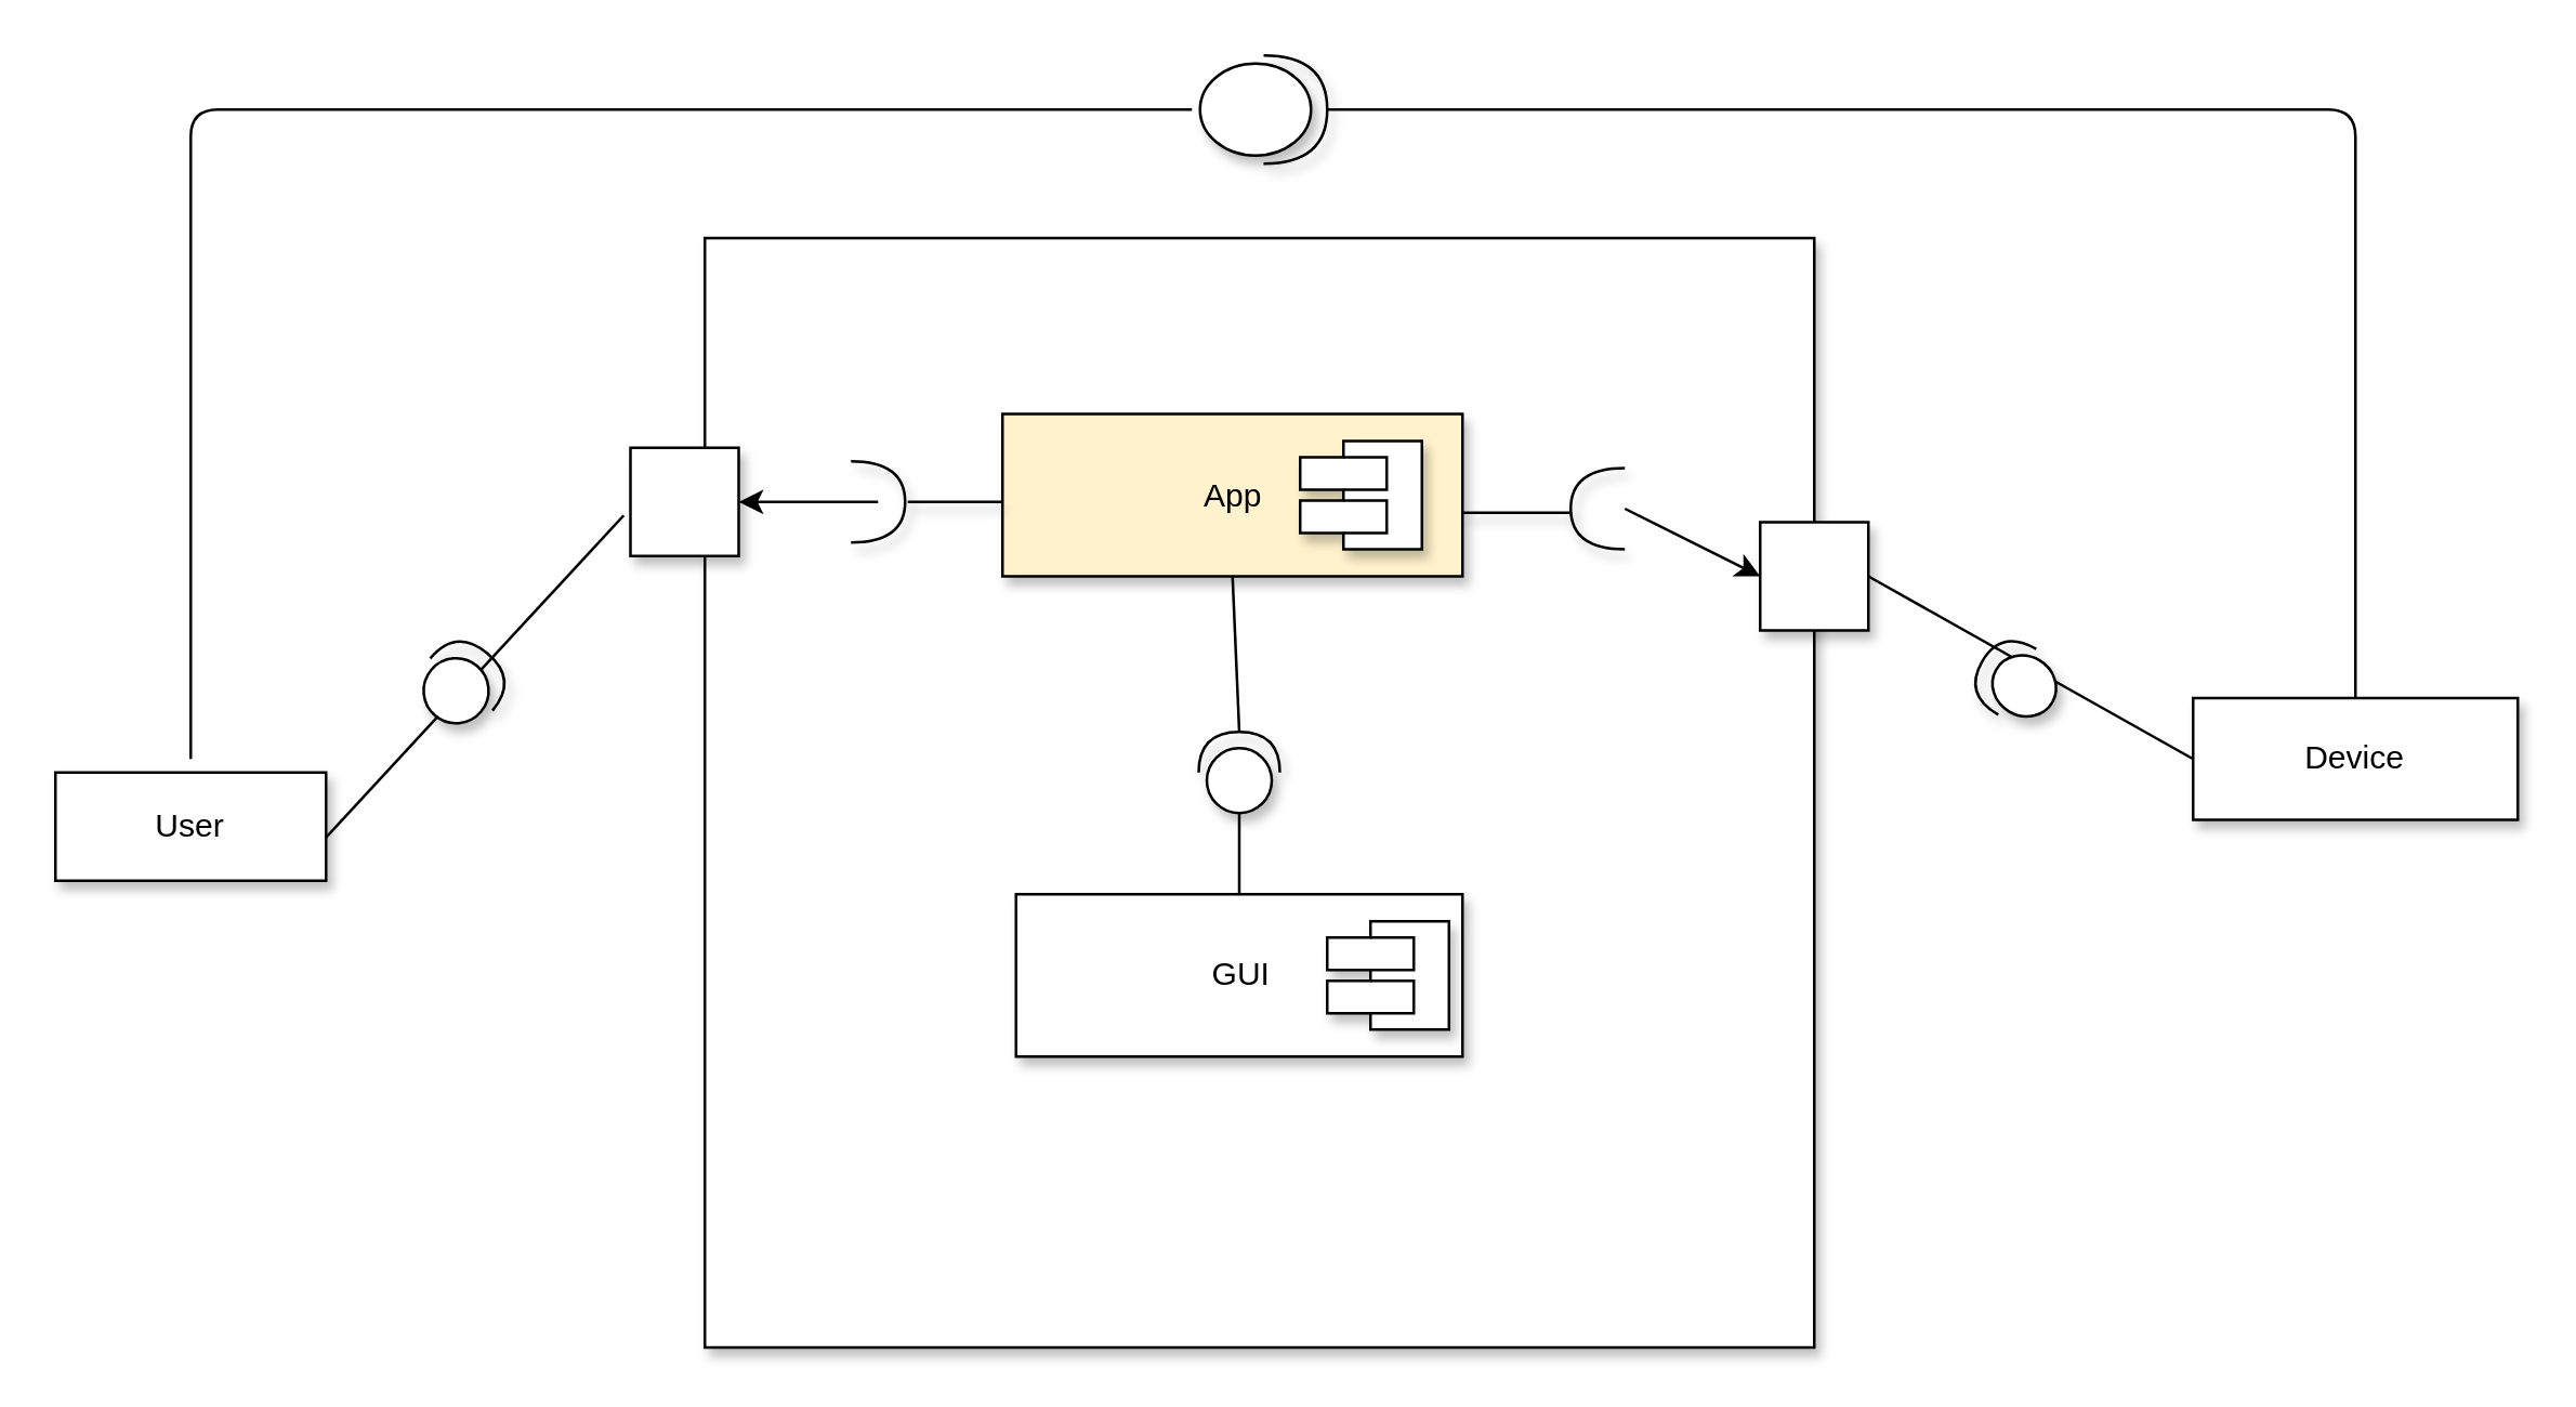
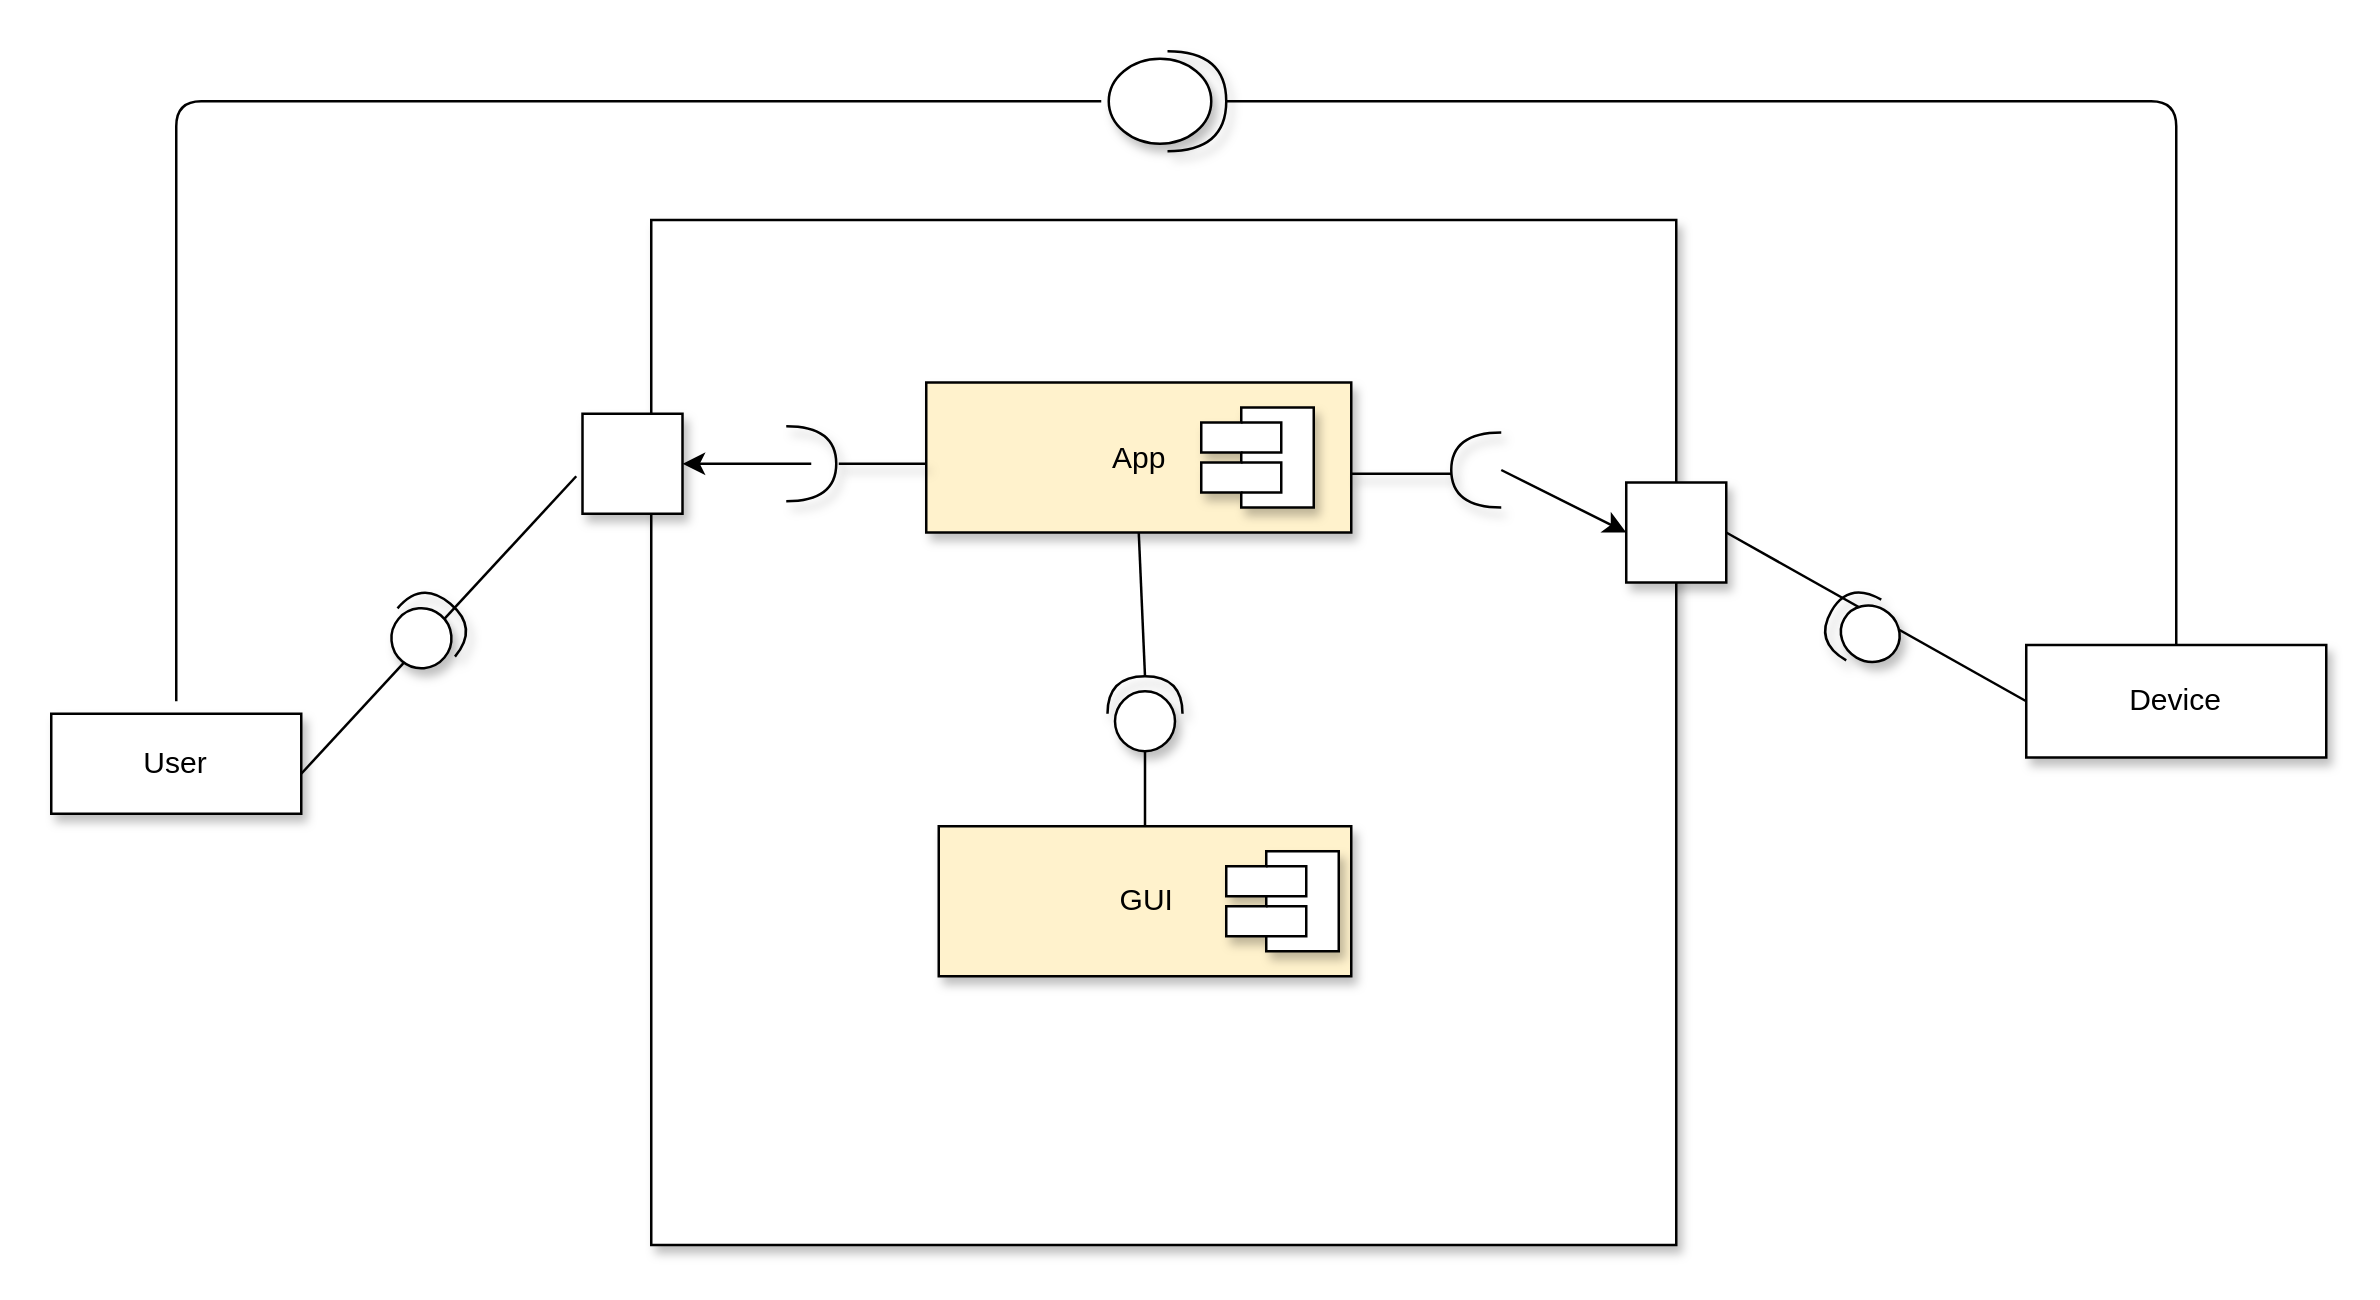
  <mxCell id="0" />
  <mxCell id="1" parent="0" />
  <mxCell id="2" value="" style="endArrow=none;html=1;" edge="1" parent="1"><mxGeometry width="50" height="50" relative="1" as="geometry"><mxPoint x="120" y="309" as="sourcePoint" /><mxPoint x="230" y="190" as="targetPoint" /></mxGeometry></mxCell>
  <mxCell id="3" value="" style="whiteSpace=wrap;html=1;aspect=fixed;shadow=1;" vertex="1" parent="1"><mxGeometry x="260" y="87.5" width="410" height="410" as="geometry" /></mxCell>
  <mxCell id="4" value="App" style="html=1;shadow=1;fillColor=#fff2cc;" vertex="1" parent="1"><mxGeometry x="370" y="152.5" width="170" height="60" as="geometry" /></mxCell>
  <mxCell id="5" value="" style="shape=component;align=left;spacingLeft=36;shadow=1;" vertex="1" parent="1"><mxGeometry x="480" y="162.5" width="45" height="40" as="geometry" /></mxCell>
- <mxCell id="6" value="GUI" style="html=1;shadow=1;" vertex="1" parent="1"><mxGeometry x="375" y="330" width="165" height="60" as="geometry" /></mxCell>
+ <mxCell id="6" value="GUI" style="html=1;shadow=1;fillColor=#fff2cc;" vertex="1" parent="1"><mxGeometry x="375" y="330" width="165" height="60" as="geometry" /></mxCell>
  <mxCell id="7" value="" style="shape=component;align=left;spacingLeft=36;shadow=1;" vertex="1" parent="1"><mxGeometry x="490" y="340" width="45" height="40" as="geometry" /></mxCell>
  <mxCell id="8" value="" style="shape=providedRequiredInterface;html=1;verticalLabelPosition=bottom;shadow=1;rotation=-90;" vertex="1" parent="1"><mxGeometry x="442.5" y="270" width="30" height="30" as="geometry" /></mxCell>
  <mxCell id="9" value="" style="endArrow=none;html=1;entryX=0;entryY=0.5;entryDx=0;entryDy=0;entryPerimeter=0;" edge="1" parent="1" source="6" target="8"><mxGeometry width="50" height="50" relative="1" as="geometry"><mxPoint x="377.5" y="460" as="sourcePoint" /><mxPoint x="427.5" y="410" as="targetPoint" /></mxGeometry></mxCell>
  <mxCell id="10" value="" style="endArrow=none;html=1;entryX=0.5;entryY=1;entryDx=0;entryDy=0;exitX=1;exitY=0.5;exitDx=0;exitDy=0;exitPerimeter=0;" edge="1" parent="1" source="8" target="4"><mxGeometry width="50" height="50" relative="1" as="geometry"><mxPoint x="467.5" y="340" as="sourcePoint" /><mxPoint x="467.5" y="310" as="targetPoint" /></mxGeometry></mxCell>
  <mxCell id="11" value="" style="whiteSpace=wrap;html=1;aspect=fixed;shadow=1;" vertex="1" parent="1"><mxGeometry x="232.5" y="165" width="40" height="40" as="geometry" /></mxCell>
  <mxCell id="12" value="User" style="rounded=0;whiteSpace=wrap;html=1;shadow=1;" vertex="1" parent="1"><mxGeometry x="20" y="285" width="100" height="40" as="geometry" /></mxCell>
  <mxCell id="13" value="Device" style="rounded=0;whiteSpace=wrap;html=1;shadow=1;" vertex="1" parent="1"><mxGeometry x="810" y="257.5" width="120" height="45" as="geometry" /></mxCell>
  <mxCell id="14" value="" style="shape=providedRequiredInterface;html=1;verticalLabelPosition=bottom;shadow=1;rotation=-50;" vertex="1" parent="1"><mxGeometry x="155" y="237.5" width="30" height="30" as="geometry" /></mxCell>
  <mxCell id="15" value="" style="shape=requiredInterface;html=1;verticalLabelPosition=bottom;shadow=1;" vertex="1" parent="1"><mxGeometry x="314" y="170" width="20" height="30" as="geometry" /></mxCell>
  <mxCell id="16" value="" style="shape=requiredInterface;html=1;verticalLabelPosition=bottom;shadow=1;rotation=180;" vertex="1" parent="1"><mxGeometry x="580" y="172.5" width="20" height="30" as="geometry" /></mxCell>
  <mxCell id="17" value="" style="whiteSpace=wrap;html=1;aspect=fixed;shadow=1;" vertex="1" parent="1"><mxGeometry x="650" y="192.5" width="40" height="40" as="geometry" /></mxCell>
  <mxCell id="18" value="" style="line;strokeWidth=1;fillColor=none;align=left;verticalAlign=middle;spacingTop=-1;spacingLeft=3;spacingRight=3;rotatable=0;labelPosition=right;points=[];portConstraint=eastwest;shadow=1;" vertex="1" parent="1"><mxGeometry x="335" y="181" width="35" height="8" as="geometry" /></mxCell>
  <mxCell id="19" value="" style="line;strokeWidth=1;fillColor=none;align=left;verticalAlign=middle;spacingTop=-1;spacingLeft=3;spacingRight=3;rotatable=0;labelPosition=right;points=[];portConstraint=eastwest;shadow=1;" vertex="1" parent="1"><mxGeometry x="540" y="185" width="40" height="8" as="geometry" /></mxCell>
  <mxCell id="20" value="" style="endArrow=classic;html=1;entryX=1;entryY=0.5;entryDx=0;entryDy=0;" edge="1" parent="1" target="11"><mxGeometry width="50" height="50" relative="1" as="geometry"><mxPoint x="324" y="185" as="sourcePoint" /><mxPoint x="170" y="190" as="targetPoint" /></mxGeometry></mxCell>
  <mxCell id="21" value="" style="endArrow=classic;html=1;entryX=0;entryY=0.5;entryDx=0;entryDy=0;exitX=0;exitY=0.5;exitDx=0;exitDy=0;exitPerimeter=0;" edge="1" parent="1" source="16" target="17"><mxGeometry width="50" height="50" relative="1" as="geometry"><mxPoint x="600" y="230" as="sourcePoint" /><mxPoint x="650" y="180" as="targetPoint" /></mxGeometry></mxCell>
  <mxCell id="22" value="" style="endArrow=none;html=1;entryX=0;entryY=0.5;entryDx=0;entryDy=0;exitX=1;exitY=0.5;exitDx=0;exitDy=0;" edge="1" parent="1" source="17" target="13"><mxGeometry width="50" height="50" relative="1" as="geometry"><mxPoint x="695" y="242.5" as="sourcePoint" /><mxPoint x="745" y="192.5" as="targetPoint" /></mxGeometry></mxCell>
  <mxCell id="23" value="" style="shape=providedRequiredInterface;html=1;verticalLabelPosition=bottom;shadow=1;rotation=-150;" vertex="1" parent="1"><mxGeometry x="730" y="237.5" width="30" height="28" as="geometry" /></mxCell>
  <mxCell id="24" value="" style="shape=providedRequiredInterface;html=1;verticalLabelPosition=bottom;shadow=1;" vertex="1" parent="1"><mxGeometry x="443" y="20" width="47" height="40" as="geometry" /></mxCell>
  <mxCell id="25" value="" style="endArrow=none;html=1;" edge="1" parent="1"><mxGeometry width="50" height="50" relative="1" as="geometry"><mxPoint x="70" y="280" as="sourcePoint" /><mxPoint x="440" y="40" as="targetPoint" /><Array as="points"><mxPoint x="70" y="40" /></Array></mxGeometry></mxCell>
  <mxCell id="26" value="" style="endArrow=none;html=1;entryX=1;entryY=0.5;entryDx=0;entryDy=0;entryPerimeter=0;exitX=0.5;exitY=0;exitDx=0;exitDy=0;" edge="1" parent="1" source="13" target="24"><mxGeometry width="50" height="50" relative="1" as="geometry"><mxPoint x="512.5" y="292.5" as="sourcePoint" /><mxPoint x="882.5" y="52.5" as="targetPoint" /><Array as="points"><mxPoint x="870" y="40" /></Array></mxGeometry></mxCell>
